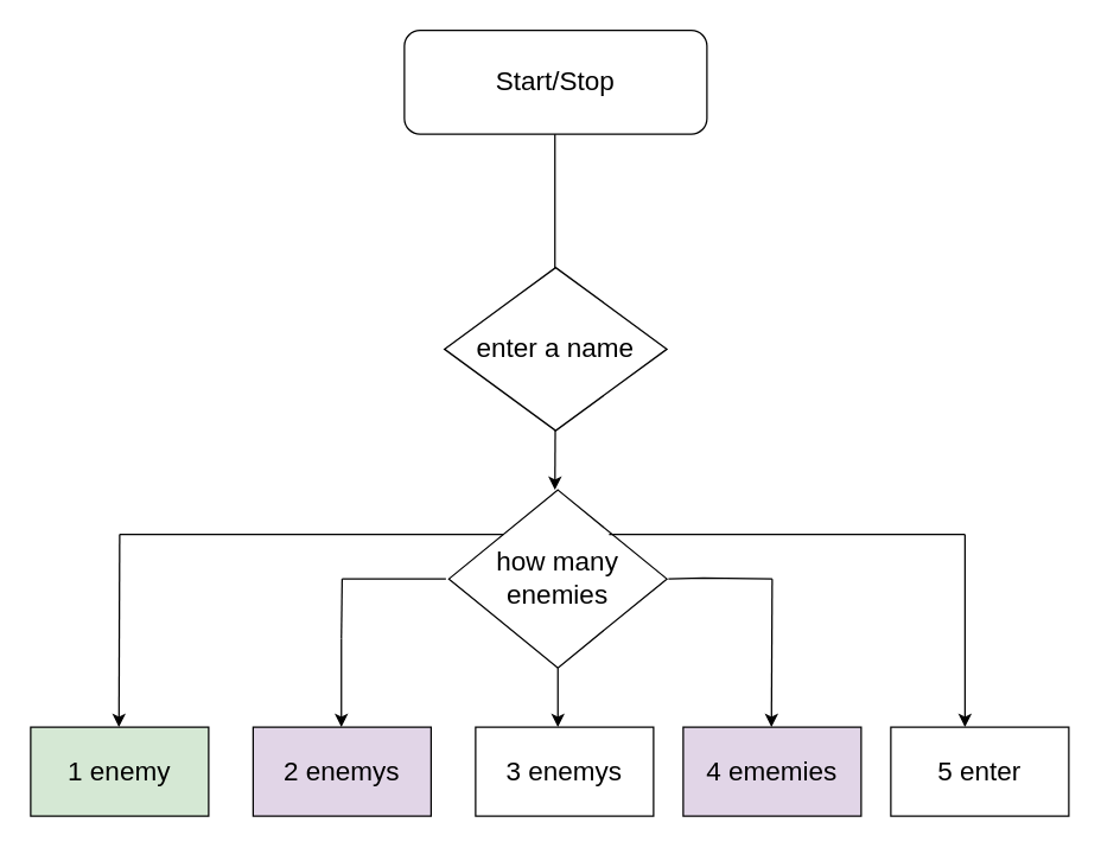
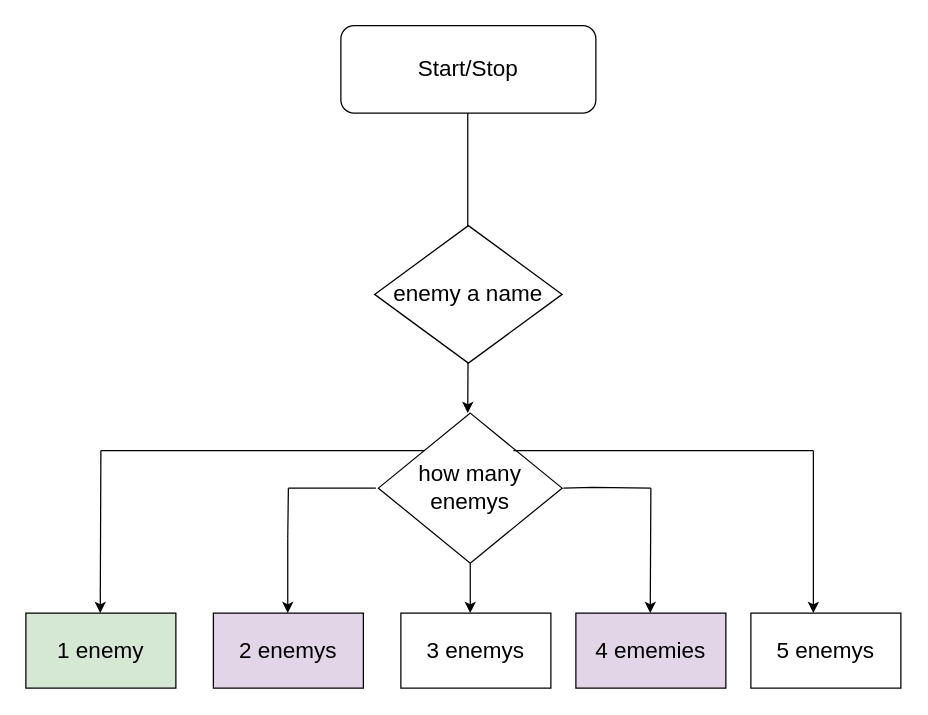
  <mxCell id="0" />
  <mxCell id="1" parent="0" />
  <mxCell id="2" value="&lt;span style=&quot;font-size: 18px;&quot;&gt;Start/Stop&lt;/span&gt;" style="rounded=1;whiteSpace=wrap;html=1;" vertex="1" parent="1"><mxGeometry x="272" y="20" width="204" height="70" as="geometry" /></mxCell>
  <mxCell id="3" value="" style="endArrow=classic;html=1;rounded=0;fontSize=18;" edge="1" parent="1"><mxGeometry width="50" height="50" relative="1" as="geometry"><mxPoint x="373.5" y="90" as="sourcePoint" /><mxPoint x="373.5" y="200" as="targetPoint" /><Array as="points" /></mxGeometry></mxCell>
  <mxCell id="4" value="" style="endArrow=classic;html=1;rounded=0;fontSize=18;startArrow=none;" edge="1" parent="1" source="6"><mxGeometry width="50" height="50" relative="1" as="geometry"><mxPoint x="373.5" y="260" as="sourcePoint" /><mxPoint x="373.5" y="330" as="targetPoint" /></mxGeometry></mxCell>
- <mxCell id="5" value="how many enemies" style="rhombus;whiteSpace=wrap;html=1;fontSize=18;" vertex="1" parent="1"><mxGeometry x="302" y="330" width="147" height="120" as="geometry" /></mxCell>
- <mxCell id="6" value="enter a name" style="rhombus;whiteSpace=wrap;html=1;fontSize=18;" vertex="1" parent="1"><mxGeometry x="299" y="180" width="150" height="110" as="geometry" /></mxCell>
+ <mxCell id="5" value="how many enemys" style="rhombus;whiteSpace=wrap;html=1;fontSize=18;" vertex="1" parent="1"><mxGeometry x="302" y="330" width="147" height="120" as="geometry" /></mxCell>
+ <mxCell id="6" value="enemy a name" style="rhombus;whiteSpace=wrap;html=1;fontSize=18;" vertex="1" parent="1"><mxGeometry x="299" y="180" width="150" height="110" as="geometry" /></mxCell>
  <mxCell id="7" value="1 enemy" style="rounded=0;whiteSpace=wrap;html=1;fontSize=18;fillColor=#d5e8d4;" vertex="1" parent="1"><mxGeometry x="20" y="490" width="120" height="60" as="geometry" /></mxCell>
  <mxCell id="8" value="2 enemys" style="rounded=0;whiteSpace=wrap;html=1;fontSize=18;fillColor=#e1d5e7;" vertex="1" parent="1"><mxGeometry x="170" y="490" width="120" height="60" as="geometry" /></mxCell>
  <mxCell id="9" value="3 enemys" style="rounded=0;whiteSpace=wrap;html=1;fontSize=18;" vertex="1" parent="1"><mxGeometry x="320" y="490" width="120" height="60" as="geometry" /></mxCell>
  <mxCell id="10" value="4 ememies" style="rounded=0;whiteSpace=wrap;html=1;fontSize=18;fillColor=#e1d5e7;" vertex="1" parent="1"><mxGeometry x="460" y="490" width="120" height="60" as="geometry" /></mxCell>
- <mxCell id="11" value="5 enter" style="rounded=0;whiteSpace=wrap;html=1;fontSize=18;" vertex="1" parent="1"><mxGeometry x="600" y="490" width="120" height="60" as="geometry" /></mxCell>
+ <mxCell id="11" value="5 enemys" style="rounded=0;whiteSpace=wrap;html=1;fontSize=18;" vertex="1" parent="1"><mxGeometry x="600" y="490" width="120" height="60" as="geometry" /></mxCell>
  <mxCell id="12" value="" style="endArrow=classic;html=1;rounded=0;fontSize=18;" edge="1" parent="1"><mxGeometry width="50" height="50" relative="1" as="geometry"><mxPoint x="80" y="360" as="sourcePoint" /><mxPoint x="79.5" y="490" as="targetPoint" /></mxGeometry></mxCell>
  <mxCell id="13" value="" style="endArrow=none;html=1;rounded=0;fontSize=18;entryX=0;entryY=0;entryDx=0;entryDy=0;" edge="1" parent="1" target="5"><mxGeometry width="50" height="50" relative="1" as="geometry"><mxPoint x="80" y="360" as="sourcePoint" /><mxPoint x="330" y="360" as="targetPoint" /><Array as="points"><mxPoint x="170" y="360" /></Array></mxGeometry></mxCell>
  <mxCell id="14" value="" style="endArrow=none;html=1;rounded=0;fontSize=18;" edge="1" parent="1"><mxGeometry width="50" height="50" relative="1" as="geometry"><mxPoint x="229.5" y="430" as="sourcePoint" /><mxPoint x="230" y="390" as="targetPoint" /><Array as="points"><mxPoint x="229.5" y="430" /></Array></mxGeometry></mxCell>
  <mxCell id="15" value="" style="endArrow=classic;html=1;rounded=0;fontSize=18;" edge="1" parent="1"><mxGeometry width="50" height="50" relative="1" as="geometry"><mxPoint x="229.5" y="430" as="sourcePoint" /><mxPoint x="229.5" y="490" as="targetPoint" /></mxGeometry></mxCell>
  <mxCell id="16" value="" style="endArrow=none;html=1;rounded=0;fontSize=18;" edge="1" parent="1"><mxGeometry width="50" height="50" relative="1" as="geometry"><mxPoint x="230" y="390" as="sourcePoint" /><mxPoint x="300" y="390" as="targetPoint" /><Array as="points" /></mxGeometry></mxCell>
  <mxCell id="17" value="" style="endArrow=classic;html=1;rounded=0;fontSize=18;exitX=0.5;exitY=1;exitDx=0;exitDy=0;" edge="1" parent="1" source="5"><mxGeometry width="50" height="50" relative="1" as="geometry"><mxPoint x="375" y="430" as="sourcePoint" /><mxPoint x="375.5" y="490" as="targetPoint" /></mxGeometry></mxCell>
  <mxCell id="18" value="" style="endArrow=classic;html=1;rounded=0;fontSize=18;" edge="1" parent="1"><mxGeometry width="50" height="50" relative="1" as="geometry"><mxPoint x="520" y="390" as="sourcePoint" /><mxPoint x="519.5" y="490" as="targetPoint" /></mxGeometry></mxCell>
  <mxCell id="19" value="" style="endArrow=classic;html=1;rounded=0;fontSize=18;" edge="1" parent="1"><mxGeometry width="50" height="50" relative="1" as="geometry"><mxPoint x="650" y="360" as="sourcePoint" /><mxPoint x="650" y="490" as="targetPoint" /></mxGeometry></mxCell>
  <mxCell id="20" value="" style="endArrow=none;html=1;rounded=0;fontSize=18;" edge="1" parent="1"><mxGeometry width="50" height="50" relative="1" as="geometry"><mxPoint x="450" y="390" as="sourcePoint" /><mxPoint x="520" y="390" as="targetPoint" /><Array as="points"><mxPoint x="473.5" y="389.5" /></Array></mxGeometry></mxCell>
  <mxCell id="21" value="" style="endArrow=none;html=1;rounded=0;fontSize=18;" edge="1" parent="1"><mxGeometry width="50" height="50" relative="1" as="geometry"><mxPoint x="410" y="360" as="sourcePoint" /><mxPoint x="650" y="360" as="targetPoint" /></mxGeometry></mxCell>
